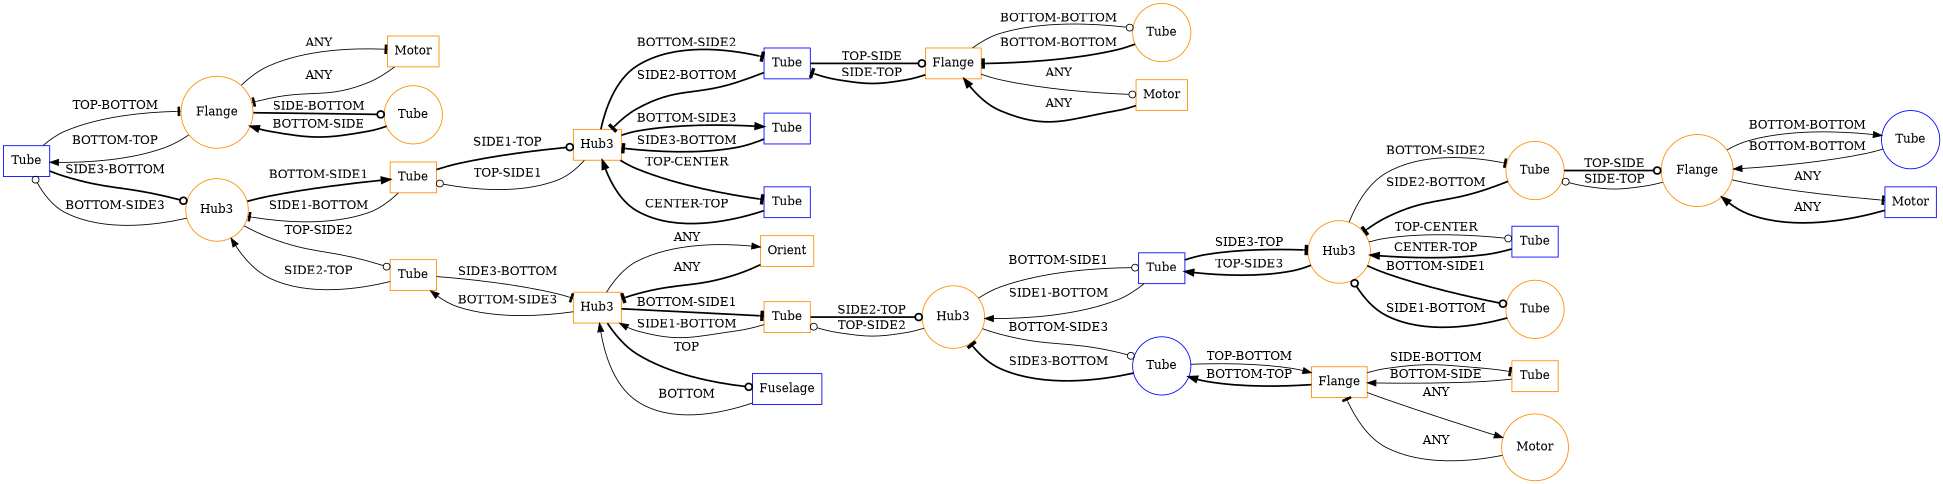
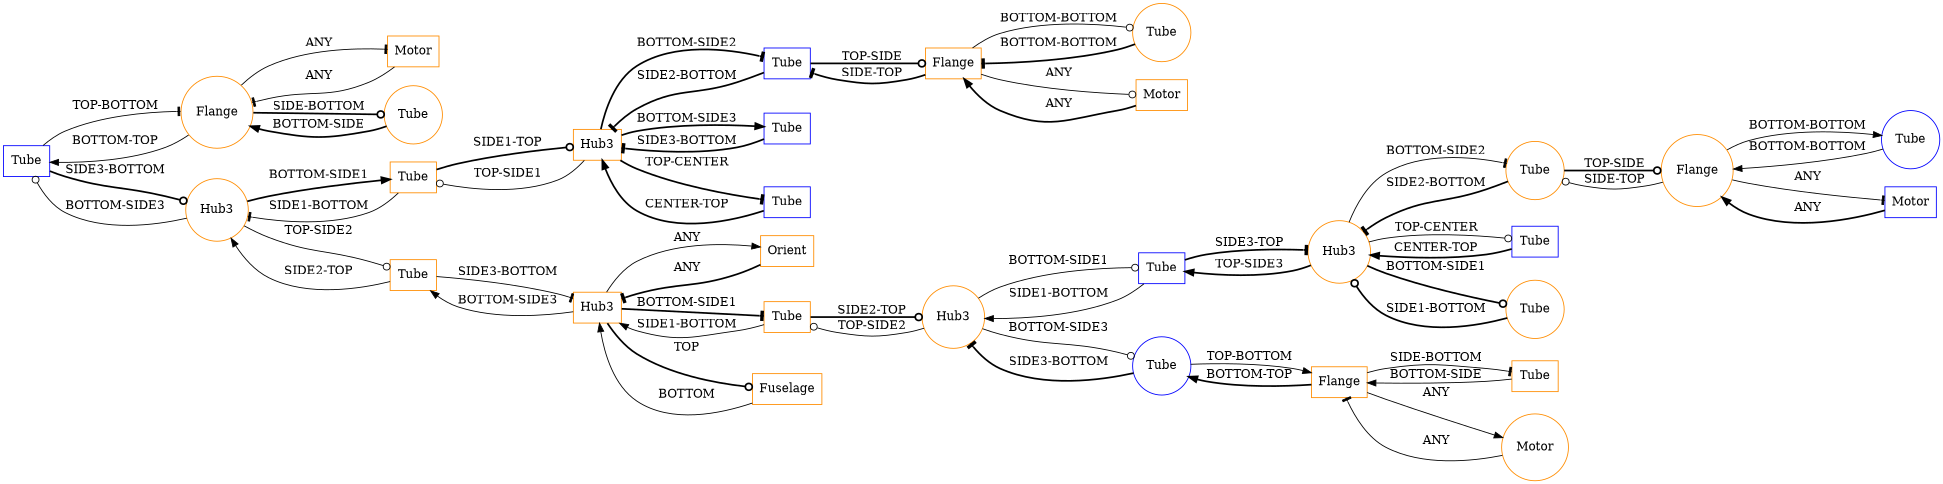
  digraph {
    rankdir=LR
    node [color=darkorange shape=box]
    edge [style=solid arrowhead=normal]
    n1 [instance=Tube_instance_1 label=Tube color=blue]
    n2 [instance=Flange_instance_1 label=Flange shape=circle]
    n3 [instance=Hub3_instance_2 label=Hub3 shape=circle]
    n4 [instance=Orient label=Orient]
    n5 [instance=Hub3_instance_3 label=Hub3]
    n6 [instance=Tube_instance_2 label=Tube]
    n7 [instance=Flange_instance_2 label=Flange]
    n8 [instance=Tube_instance_3 label=Tube color=blue]
    n9 [instance=Hub3_instance_1 label=Hub3 shape=circle]
    n10 [instance=Hub3_instance_4 label=Hub3 shape=circle]
    n11 [instance=Tube_instance_4 label=Tube]
    n12 [instance=Hub3_instance_5 label=Hub3]
    n13 [instance=Motor_instance_1 label=Motor]
    n14 [instance=Tube_instance_10 label=Tube shape=circle]
    n15 [instance=Motor_instance_2 label=Motor shape=circle]
    n16 [instance=Tube_instance_15 label=Tube color=blue shape=circle]
    n17 [instance=Tube_instance_5 label=Tube color=blue]
    n18 [instance=Flange_instance_3 label=Flange]
    n19 [instance=Tube_instance_6 label=Tube color=blue shape=circle]
    n20 [instance=Flange_instance_4 label=Flange shape=circle]
    n21 [instance=Tube_instance_8 label=Tube shape=circle]
    n22 [instance=Tube_instance_9 label=Tube color=blue]
    n23 [instance=Tube_instance_14 label=Tube shape=circle]
    n24 [instance=Tube_instance_11 label=Tube]
    n25 [instance=Tube_instance_13 label=Tube shape=circle]
    n26 [instance=Motor_instance_4 label=Motor]
    n27 [instance=Tube_instance_7 label=Tube]
-   n28 [instance=Fuselage_instance_1 label=Fuselage color=blue]
+   n28 [instance=Fuselage_instance_1 label=Fuselage]
    n29 [instance=Tube_instance_12 label=Tube color=blue]
    n30 [instance=Motor_instance_3 label=Motor color=blue]
    n31 [instance=Tube_instance_16 label=Tube color=blue]
    n1 -> n2 [label="TOP-BOTTOM" arrowhead=tee]
    n1 -> n3 [label="SIDE3-BOTTOM" style=bold arrowhead=odot]
    n2 -> n1 [label="BOTTOM-TOP"]
    n2 -> n13 [label=ANY arrowhead=tee]
    n2 -> n14 [label="SIDE-BOTTOM" style=bold arrowhead=odot]
    n3 -> n1 [label="BOTTOM-SIDE3" arrowhead=odot]
    n3 -> n11 [label="BOTTOM-SIDE1" style=bold]
    n3 -> n24 [label="TOP-SIDE2" arrowhead=odot]
    n4 -> n5 [label=ANY style=bold arrowhead=tee]
    n5 -> n4 [label=ANY]
    n5 -> n24 [label="BOTTOM-SIDE3"]
    n5 -> n27 [label="BOTTOM-SIDE1" style=bold arrowhead=tee]
    n5 -> n28 [label=TOP style=bold arrowhead=odot]
    n6 -> n7 [label="BOTTOM-SIDE"]
    n7 -> n6 [label="SIDE-BOTTOM" arrowhead=tee]
    n7 -> n15 [label=ANY]
    n7 -> n16 [label="BOTTOM-TOP" style=bold]
    n8 -> n9 [label="SIDE3-TOP" style=bold arrowhead=tee]
    n8 -> n10 [label="SIDE1-BOTTOM"]
    n9 -> n8 [label="TOP-SIDE3" style=bold]
    n9 -> n21 [label="BOTTOM-SIDE2" arrowhead=tee]
    n9 -> n22 [label="TOP-CENTER" arrowhead=odot]
    n9 -> n23 [label="BOTTOM-SIDE1" style=bold arrowhead=odot]
    n10 -> n8 [label="BOTTOM-SIDE1" arrowhead=odot]
    n10 -> n16 [label="BOTTOM-SIDE3" arrowhead=odot]
    n10 -> n27 [label="TOP-SIDE2" arrowhead=odot]
    n11 -> n3 [label="SIDE1-BOTTOM" arrowhead=tee]
    n11 -> n12 [label="SIDE1-TOP" style=bold arrowhead=odot]
    n12 -> n11 [label="TOP-SIDE1" arrowhead=odot]
    n12 -> n17 [label="BOTTOM-SIDE2" style=bold arrowhead=tee]
    n12 -> n29 [label="BOTTOM-SIDE3" style=bold]
    n12 -> n31 [label="TOP-CENTER" style=bold arrowhead=tee]
    n13 -> n2 [label=ANY arrowhead=tee]
    n14 -> n2 [label="BOTTOM-SIDE" style=bold]
    n15 -> n7 [label=ANY arrowhead=tee]
    n16 -> n7 [label="TOP-BOTTOM"]
    n16 -> n10 [label="SIDE3-BOTTOM" style=bold arrowhead=tee]
    n17 -> n12 [label="SIDE2-BOTTOM" style=bold arrowhead=tee]
    n17 -> n18 [label="TOP-SIDE" style=bold arrowhead=odot]
    n18 -> n17 [label="SIDE-TOP" style=bold arrowhead=tee]
    n18 -> n25 [label="BOTTOM-BOTTOM" arrowhead=odot]
    n18 -> n26 [label=ANY arrowhead=odot]
    n19 -> n20 [label="BOTTOM-BOTTOM"]
    n20 -> n19 [label="BOTTOM-BOTTOM"]
    n20 -> n21 [label="SIDE-TOP" arrowhead=odot]
    n20 -> n30 [label=ANY arrowhead=tee]
    n21 -> n9 [label="SIDE2-BOTTOM" style=bold arrowhead=tee]
    n21 -> n20 [label="TOP-SIDE" style=bold arrowhead=odot]
    n22 -> n9 [label="CENTER-TOP" style=bold]
    n23 -> n9 [label="SIDE1-BOTTOM" style=bold arrowhead=odot]
    n24 -> n3 [label="SIDE2-TOP"]
    n24 -> n5 [label="SIDE3-BOTTOM" arrowhead=tee]
    n25 -> n18 [label="BOTTOM-BOTTOM" style=bold arrowhead=tee]
    n26 -> n18 [label=ANY style=bold]
    n27 -> n5 [label="SIDE1-BOTTOM"]
    n27 -> n10 [label="SIDE2-TOP" style=bold arrowhead=odot]
    n28 -> n5 [label=BOTTOM]
    n29 -> n12 [label="SIDE3-BOTTOM" style=bold arrowhead=tee]
    n30 -> n20 [label=ANY style=bold]
    n31 -> n12 [label="CENTER-TOP" style=bold]
  }
